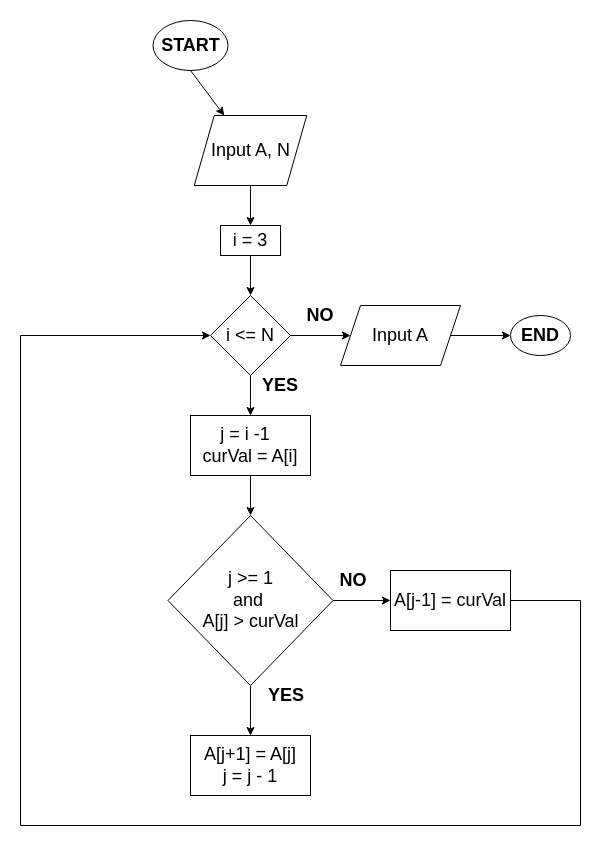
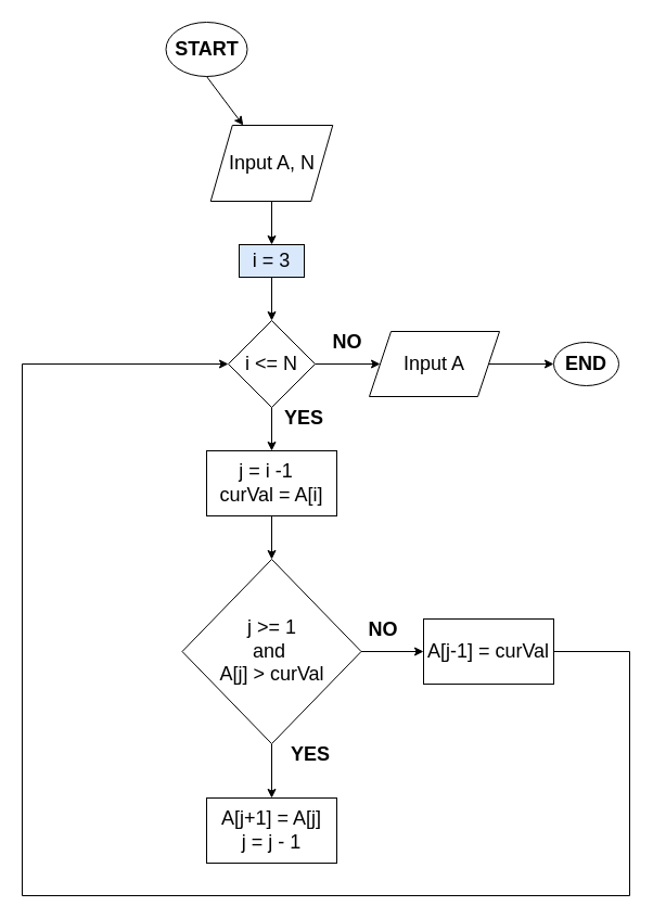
  <mxCell id="0" />
  <mxCell id="1" parent="0" />
  <mxCell id="2" value="&lt;font style=&quot;font-size: 18px&quot;&gt;&lt;b&gt;START&lt;/b&gt;&lt;/font&gt;" style="ellipse;whiteSpace=wrap;html=1;" vertex="1" parent="1"><mxGeometry x="152.5" y="20" width="75" height="50" as="geometry" /></mxCell>
  <mxCell id="3" value="" style="endArrow=classic;html=1;exitX=0.5;exitY=1;exitDx=0;exitDy=0;" edge="1" parent="1" source="2" target="4"><mxGeometry width="50" height="50" relative="1" as="geometry"><mxPoint x="250" y="175" as="sourcePoint" /><mxPoint x="250" y="125" as="targetPoint" /></mxGeometry></mxCell>
  <mxCell id="4" value="&lt;font style=&quot;font-size: 18px&quot;&gt;Input A, N&lt;/font&gt;" style="shape=parallelogram;perimeter=parallelogramPerimeter;whiteSpace=wrap;html=1;fixedSize=1;" vertex="1" parent="1"><mxGeometry x="193.75" y="115" width="112.5" height="70" as="geometry" /></mxCell>
  <mxCell id="5" value="" style="endArrow=classic;html=1;exitX=0.5;exitY=1;exitDx=0;exitDy=0;entryX=0.5;entryY=0;entryDx=0;entryDy=0;" edge="1" parent="1" source="4" target="7"><mxGeometry width="50" height="50" relative="1" as="geometry"><mxPoint x="250" y="165" as="sourcePoint" /><mxPoint x="250" y="205" as="targetPoint" /></mxGeometry></mxCell>
  <mxCell id="6" value="&lt;font style=&quot;font-size: 18px&quot;&gt;i &amp;lt;= N&lt;/font&gt;" style="rhombus;whiteSpace=wrap;html=1;" vertex="1" parent="1"><mxGeometry x="210" y="295" width="80" height="80" as="geometry" /></mxCell>
- <mxCell id="7" value="&lt;font style=&quot;font-size: 18px&quot;&gt;i = 3&lt;/font&gt;" style="rounded=0;whiteSpace=wrap;html=1;" vertex="1" parent="1"><mxGeometry x="220" y="225" width="60" height="30" as="geometry" /></mxCell>
+ <mxCell id="7" value="&lt;font style=&quot;font-size: 18px&quot;&gt;i = 3&lt;/font&gt;" style="rounded=0;whiteSpace=wrap;html=1;fillColor=#dae8fc;" vertex="1" parent="1"><mxGeometry x="220" y="225" width="60" height="30" as="geometry" /></mxCell>
  <mxCell id="8" value="" style="endArrow=classic;html=1;exitX=0.5;exitY=1;exitDx=0;exitDy=0;entryX=0.5;entryY=0;entryDx=0;entryDy=0;" edge="1" parent="1" source="7" target="6"><mxGeometry width="50" height="50" relative="1" as="geometry"><mxPoint x="250" y="165" as="sourcePoint" /><mxPoint x="300" y="115" as="targetPoint" /></mxGeometry></mxCell>
  <mxCell id="9" value="" style="endArrow=classic;html=1;exitX=1;exitY=0.5;exitDx=0;exitDy=0;" edge="1" parent="1" source="6"><mxGeometry width="50" height="50" relative="1" as="geometry"><mxPoint x="250" y="315" as="sourcePoint" /><mxPoint x="350" y="335" as="targetPoint" /></mxGeometry></mxCell>
  <mxCell id="10" value="&lt;font style=&quot;font-size: 18px&quot;&gt;j = i -1&amp;nbsp;&amp;nbsp;&lt;br&gt;curVal = A[i]&lt;br&gt;&lt;/font&gt;" style="rounded=0;whiteSpace=wrap;html=1;" vertex="1" parent="1"><mxGeometry x="190" y="415" width="120" height="60" as="geometry" /></mxCell>
  <mxCell id="11" value="&lt;font style=&quot;font-size: 18px&quot;&gt;A[j+1] = A[j]&lt;br&gt;j = j - 1&lt;/font&gt;" style="rounded=0;whiteSpace=wrap;html=1;" vertex="1" parent="1"><mxGeometry x="190" y="735" width="120" height="60" as="geometry" /></mxCell>
  <mxCell id="12" value="&lt;font style=&quot;font-size: 18px&quot;&gt;&lt;b&gt;NO&lt;/b&gt;&lt;/font&gt;" style="text;html=1;strokeColor=none;fillColor=none;align=center;verticalAlign=middle;whiteSpace=wrap;rounded=0;" vertex="1" parent="1"><mxGeometry x="300" y="305" width="40" height="20" as="geometry" /></mxCell>
  <mxCell id="13" value="&lt;font style=&quot;font-size: 18px&quot;&gt;Input A&lt;/font&gt;" style="shape=parallelogram;perimeter=parallelogramPerimeter;whiteSpace=wrap;html=1;fixedSize=1;" vertex="1" parent="1"><mxGeometry x="340" y="305" width="120" height="60" as="geometry" /></mxCell>
  <mxCell id="14" value="" style="endArrow=classic;html=1;exitX=0.5;exitY=1;exitDx=0;exitDy=0;entryX=0.5;entryY=0;entryDx=0;entryDy=0;" edge="1" parent="1" source="6" target="10"><mxGeometry width="50" height="50" relative="1" as="geometry"><mxPoint x="250" y="315" as="sourcePoint" /><mxPoint x="260" y="405" as="targetPoint" /></mxGeometry></mxCell>
  <mxCell id="15" value="" style="endArrow=classic;html=1;exitX=0.5;exitY=1;exitDx=0;exitDy=0;entryX=0.5;entryY=0;entryDx=0;entryDy=0;" edge="1" parent="1" source="10" target="18"><mxGeometry width="50" height="50" relative="1" as="geometry"><mxPoint x="250" y="505" as="sourcePoint" /><mxPoint x="260" y="555" as="targetPoint" /></mxGeometry></mxCell>
  <mxCell id="16" style="edgeStyle=orthogonalEdgeStyle;rounded=0;orthogonalLoop=1;jettySize=auto;html=1;exitX=0.5;exitY=1;exitDx=0;exitDy=0;entryX=0.5;entryY=0;entryDx=0;entryDy=0;" edge="1" parent="1" source="18" target="11"><mxGeometry relative="1" as="geometry" /></mxCell>
  <mxCell id="17" style="edgeStyle=orthogonalEdgeStyle;rounded=0;orthogonalLoop=1;jettySize=auto;html=1;exitX=1;exitY=0.5;exitDx=0;exitDy=0;" edge="1" parent="1" source="18" target="24"><mxGeometry relative="1" as="geometry"><mxPoint x="400" y="600" as="targetPoint" /></mxGeometry></mxCell>
  <mxCell id="18" value="&lt;font style=&quot;font-size: 18px&quot;&gt;j &amp;gt;= 1 &lt;br&gt;and&amp;nbsp;&lt;br&gt;A[j] &amp;gt; curVal&lt;/font&gt;" style="rhombus;whiteSpace=wrap;html=1;" vertex="1" parent="1"><mxGeometry x="167.5" y="515" width="165" height="170" as="geometry" /></mxCell>
  <mxCell id="19" value="&lt;b&gt;&lt;font style=&quot;font-size: 18px&quot;&gt;END&lt;/font&gt;&lt;/b&gt;" style="ellipse;whiteSpace=wrap;html=1;" vertex="1" parent="1"><mxGeometry x="510" y="315" width="60" height="40" as="geometry" /></mxCell>
  <mxCell id="20" value="" style="endArrow=classic;html=1;exitX=1;exitY=0.5;exitDx=0;exitDy=0;entryX=0;entryY=0.5;entryDx=0;entryDy=0;" edge="1" parent="1" source="13" target="19"><mxGeometry width="50" height="50" relative="1" as="geometry"><mxPoint x="250" y="465" as="sourcePoint" /><mxPoint x="300" y="415" as="targetPoint" /></mxGeometry></mxCell>
  <mxCell id="21" value="&lt;font style=&quot;font-size: 18px&quot;&gt;&lt;b&gt;YES&lt;/b&gt;&lt;/font&gt;" style="text;html=1;strokeColor=none;fillColor=none;align=center;verticalAlign=middle;whiteSpace=wrap;rounded=0;" vertex="1" parent="1"><mxGeometry x="260" y="375" width="40" height="20" as="geometry" /></mxCell>
  <mxCell id="22" value="&lt;font style=&quot;font-size: 18px&quot;&gt;&lt;b&gt;YES&lt;/b&gt;&lt;/font&gt;" style="text;html=1;strokeColor=none;fillColor=none;align=center;verticalAlign=middle;whiteSpace=wrap;rounded=0;" vertex="1" parent="1"><mxGeometry x="266.25" y="685" width="40" height="20" as="geometry" /></mxCell>
  <mxCell id="23" style="edgeStyle=orthogonalEdgeStyle;rounded=0;orthogonalLoop=1;jettySize=auto;html=1;exitX=1;exitY=0.5;exitDx=0;exitDy=0;entryX=0;entryY=0.5;entryDx=0;entryDy=0;" edge="1" parent="1" source="24" target="6"><mxGeometry relative="1" as="geometry"><Array as="points"><mxPoint x="580" y="600" /><mxPoint x="580" y="825" /><mxPoint x="20" y="825" /><mxPoint x="20" y="335" /></Array></mxGeometry></mxCell>
  <mxCell id="24" value="&lt;font style=&quot;font-size: 18px&quot;&gt;A[j-1] = curVal&lt;/font&gt;" style="rounded=0;whiteSpace=wrap;html=1;" vertex="1" parent="1"><mxGeometry x="390" y="570" width="120" height="60" as="geometry" /></mxCell>
  <mxCell id="25" value="&lt;font style=&quot;font-size: 18px&quot;&gt;&lt;b&gt;NO&lt;/b&gt;&lt;/font&gt;" style="text;html=1;strokeColor=none;fillColor=none;align=center;verticalAlign=middle;whiteSpace=wrap;rounded=0;" vertex="1" parent="1"><mxGeometry x="332.5" y="570" width="40" height="20" as="geometry" /></mxCell>
